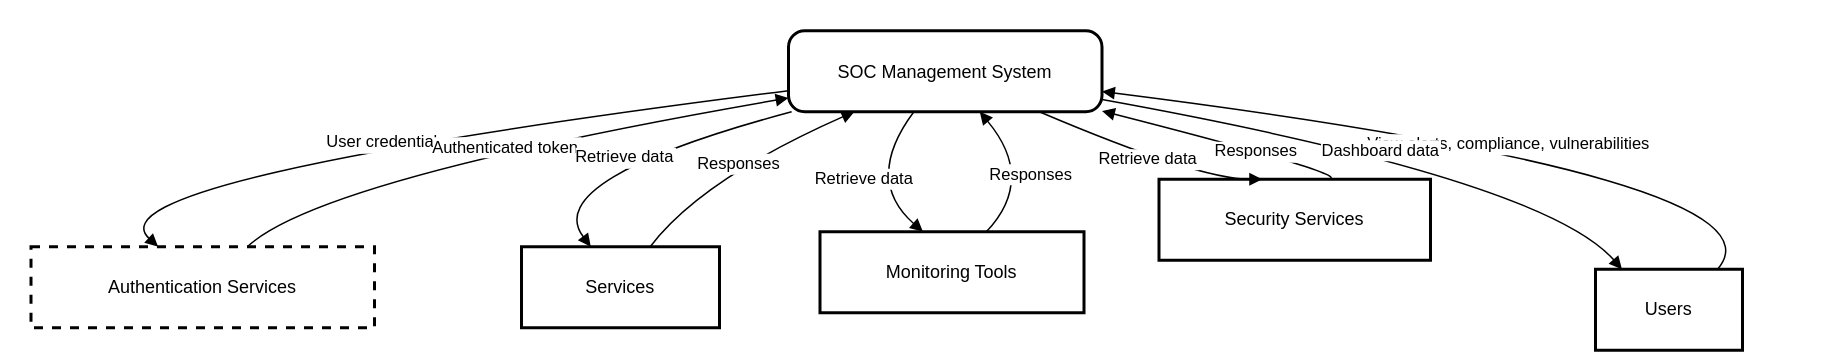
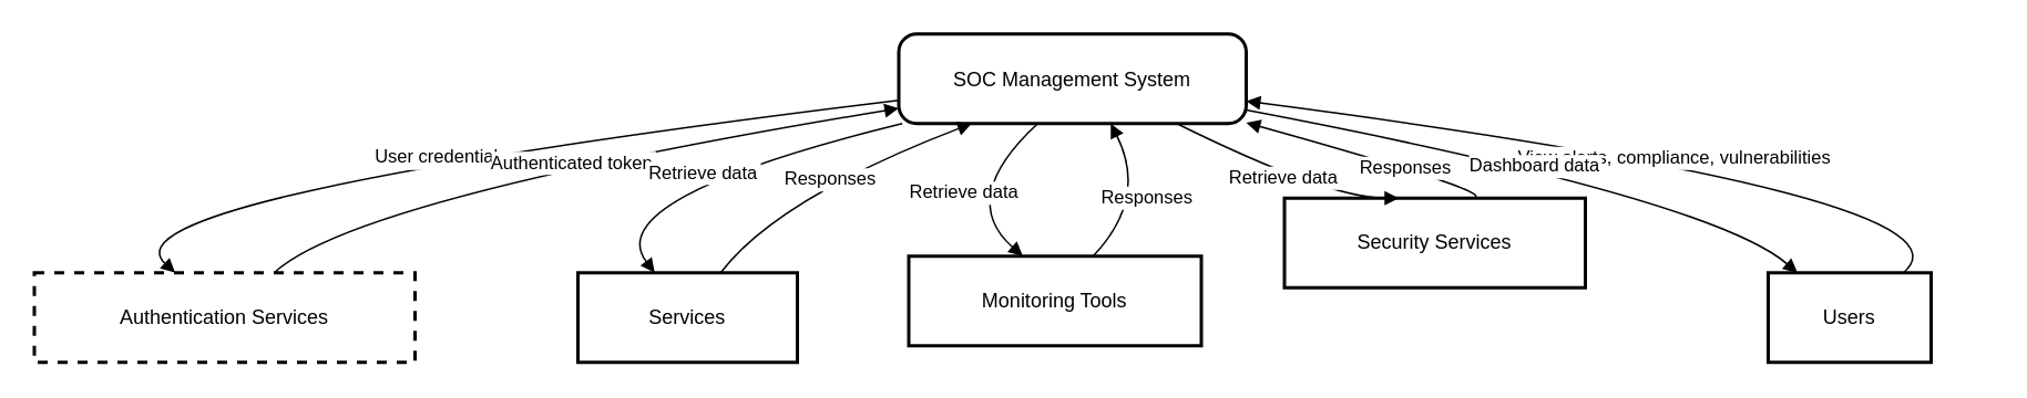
  <mxCell id="0" />
  <mxCell id="1" parent="0" />
- <mxCell id="2" value="SOC Management System" style="rounded=1;arcSize=20;strokeWidth=2" vertex="1" parent="1"><mxGeometry x="525" y="20" width="209" height="54" as="geometry" /></mxCell>
- <mxCell id="3" value="Users" style="whiteSpace=wrap;strokeWidth=2;" vertex="1" parent="1"><mxGeometry x="1063" y="179" width="98" height="54" as="geometry" /></mxCell>
+ <mxCell id="2" value="SOC Management System" style="rounded=1;arcSize=20;strokeWidth=2" vertex="1" parent="1"><mxGeometry x="540" y="20" width="209" height="54" as="geometry" /></mxCell>
+ <mxCell id="3" value="Users" style="whiteSpace=wrap;strokeWidth=2;" vertex="1" parent="1"><mxGeometry x="1063" y="164" width="98" height="54" as="geometry" /></mxCell>
  <mxCell id="4" value="Services" style="whiteSpace=wrap;strokeWidth=2;" vertex="1" parent="1"><mxGeometry x="347" y="164" width="132" height="54" as="geometry" /></mxCell>
  <mxCell id="5" value="Authentication Services" style="whiteSpace=wrap;strokeWidth=2;dashed=1;" vertex="1" parent="1"><mxGeometry x="20" y="164" width="229" height="54" as="geometry" /></mxCell>
  <mxCell id="6" value="Monitoring Tools" style="whiteSpace=wrap;strokeWidth=2;" vertex="1" parent="1"><mxGeometry x="546" y="154" width="176" height="54" as="geometry" /></mxCell>
  <mxCell id="7" value="Security Services" style="whiteSpace=wrap;strokeWidth=2;" vertex="1" parent="1"><mxGeometry x="772" y="119" width="181" height="54" as="geometry" /></mxCell>
  <mxCell id="8" value="User credentials" style="curved=1;startArrow=none;endArrow=block;exitX=0;exitY=0.74;entryX=0.37;entryY=0;" edge="1" parent="1" source="2" target="5"><mxGeometry relative="1" as="geometry"><Array as="points"><mxPoint x="56" y="119" /></Array></mxGeometry></mxCell>
  <mxCell id="9" value="Authenticated token" style="curved=1;startArrow=none;endArrow=block;exitX=0.63;exitY=0;entryX=0;entryY=0.83;" edge="1" parent="1" source="5" target="2"><mxGeometry relative="1" as="geometry"><Array as="points"><mxPoint x="212" y="119" /></Array></mxGeometry></mxCell>
  <mxCell id="10" value="View alerts, compliance, vulnerabilities" style="curved=1;startArrow=none;endArrow=block;exitX=0.83;exitY=0;entryX=1;entryY=0.75;" edge="1" parent="1" source="3" target="2"><mxGeometry relative="1" as="geometry"><Array as="points"><mxPoint x="1197" y="119" /></Array></mxGeometry></mxCell>
  <mxCell id="11" value="Retrieve data" style="curved=1;startArrow=none;endArrow=block;exitX=0.01;exitY=1;entryX=0.35;entryY=0;" edge="1" parent="1" source="2" target="4"><mxGeometry relative="1" as="geometry"><Array as="points"><mxPoint x="359" y="119" /></Array></mxGeometry></mxCell>
  <mxCell id="12" value="Retrieve data" style="curved=1;startArrow=none;endArrow=block;exitX=0.4;exitY=1;entryX=0.39;entryY=0;" edge="1" parent="1" source="2" target="6"><mxGeometry relative="1" as="geometry"><Array as="points"><mxPoint x="575" y="119" /></Array></mxGeometry></mxCell>
  <mxCell id="13" value="Retrieve data" style="curved=1;startArrow=none;endArrow=block;exitX=0.8;exitY=1;entryX=0.38;entryY=0;" edge="1" parent="1" source="2" target="7"><mxGeometry relative="1" as="geometry"><Array as="points"><mxPoint x="798" y="119" /></Array></mxGeometry></mxCell>
  <mxCell id="14" value="Responses" style="curved=1;startArrow=none;endArrow=block;exitX=0.65;exitY=0;entryX=0.21;entryY=1;" edge="1" parent="1" source="4" target="2"><mxGeometry relative="1" as="geometry"><Array as="points"><mxPoint x="467" y="119" /></Array></mxGeometry></mxCell>
  <mxCell id="15" value="Responses" style="curved=1;startArrow=none;endArrow=block;exitX=0.63;exitY=0;entryX=0.61;entryY=1;" edge="1" parent="1" source="6" target="2"><mxGeometry relative="1" as="geometry"><Array as="points"><mxPoint x="690" y="119" /></Array></mxGeometry></mxCell>
  <mxCell id="16" value="Responses" style="curved=1;startArrow=none;endArrow=block;exitX=0.61;exitY=0;entryX=1;entryY=0.99;" edge="1" parent="1" source="7" target="2"><mxGeometry relative="1" as="geometry"><Array as="points"><mxPoint x="912" y="119" /></Array></mxGeometry></mxCell>
  <mxCell id="17" value="Dashboard data" style="curved=1;startArrow=none;endArrow=block;exitX=1;exitY=0.85;entryX=0.18;entryY=0;" edge="1" parent="1" source="2" target="3"><mxGeometry relative="1" as="geometry"><Array as="points"><mxPoint x="1028" y="119" /></Array></mxGeometry></mxCell>
